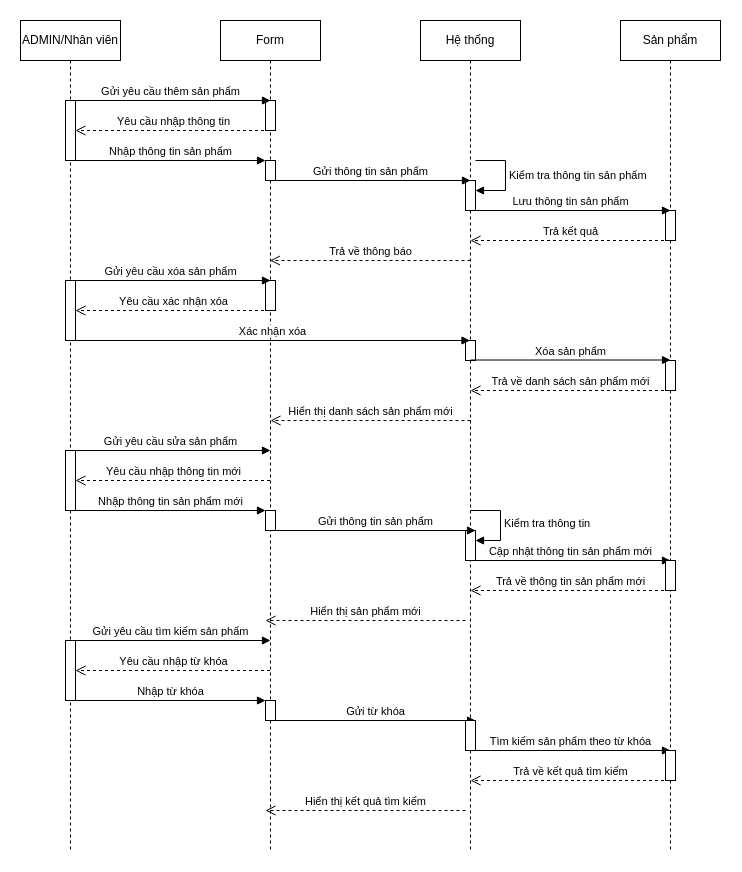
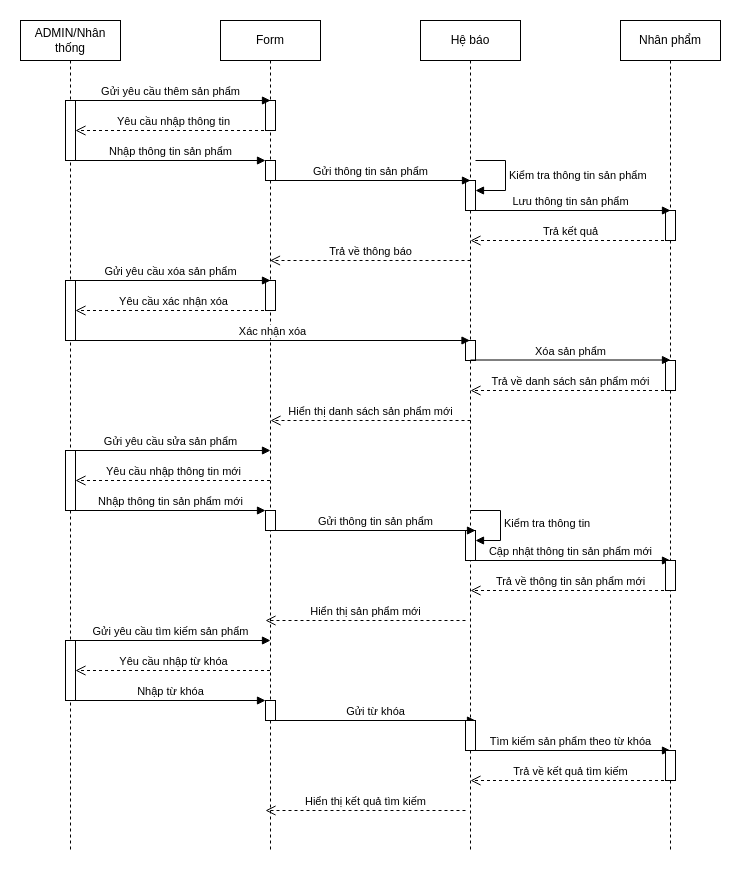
  <mxCell id="0" />
  <mxCell id="1" parent="0" />
- <mxCell id="2" value="ADMIN/Nhân viên" style="shape=umlLifeline;perimeter=lifelinePerimeter;whiteSpace=wrap;html=1;container=1;dropTarget=0;collapsible=0;recursiveResize=0;outlineConnect=0;portConstraint=eastwest;newEdgeStyle={&quot;curved&quot;:0,&quot;rounded&quot;:0};" vertex="1" parent="1"><mxGeometry x="20" y="20" width="100" height="830" as="geometry" /></mxCell>
+ <mxCell id="2" value="ADMIN/Nhân thống" style="shape=umlLifeline;perimeter=lifelinePerimeter;whiteSpace=wrap;html=1;container=1;dropTarget=0;collapsible=0;recursiveResize=0;outlineConnect=0;portConstraint=eastwest;newEdgeStyle={&quot;curved&quot;:0,&quot;rounded&quot;:0};" vertex="1" parent="1"><mxGeometry x="20" y="20" width="100" height="830" as="geometry" /></mxCell>
  <mxCell id="3" value="" style="html=1;points=[[0,0,0,0,5],[0,1,0,0,-5],[1,0,0,0,5],[1,1,0,0,-5]];perimeter=orthogonalPerimeter;outlineConnect=0;targetShapes=umlLifeline;portConstraint=eastwest;newEdgeStyle={&quot;curved&quot;:0,&quot;rounded&quot;:0};" vertex="1" parent="2"><mxGeometry x="45" y="80" width="10" height="60" as="geometry" /></mxCell>
  <mxCell id="4" value="" style="html=1;points=[[0,0,0,0,5],[0,1,0,0,-5],[1,0,0,0,5],[1,1,0,0,-5]];perimeter=orthogonalPerimeter;outlineConnect=0;targetShapes=umlLifeline;portConstraint=eastwest;newEdgeStyle={&quot;curved&quot;:0,&quot;rounded&quot;:0};" vertex="1" parent="2"><mxGeometry x="45" y="260" width="10" height="60" as="geometry" /></mxCell>
  <mxCell id="5" value="Form" style="shape=umlLifeline;perimeter=lifelinePerimeter;whiteSpace=wrap;html=1;container=1;dropTarget=0;collapsible=0;recursiveResize=0;outlineConnect=0;portConstraint=eastwest;newEdgeStyle={&quot;curved&quot;:0,&quot;rounded&quot;:0};" vertex="1" parent="1"><mxGeometry x="220" y="20" width="100" height="830" as="geometry" /></mxCell>
  <mxCell id="6" value="" style="html=1;points=[[0,0,0,0,5],[0,1,0,0,-5],[1,0,0,0,5],[1,1,0,0,-5]];perimeter=orthogonalPerimeter;outlineConnect=0;targetShapes=umlLifeline;portConstraint=eastwest;newEdgeStyle={&quot;curved&quot;:0,&quot;rounded&quot;:0};" vertex="1" parent="5"><mxGeometry x="45" y="80" width="10" height="30" as="geometry" /></mxCell>
  <mxCell id="7" value="" style="html=1;points=[[0,0,0,0,5],[0,1,0,0,-5],[1,0,0,0,5],[1,1,0,0,-5]];perimeter=orthogonalPerimeter;outlineConnect=0;targetShapes=umlLifeline;portConstraint=eastwest;newEdgeStyle={&quot;curved&quot;:0,&quot;rounded&quot;:0};" vertex="1" parent="5"><mxGeometry x="45" y="140" width="10" height="20" as="geometry" /></mxCell>
  <mxCell id="8" value="" style="html=1;points=[[0,0,0,0,5],[0,1,0,0,-5],[1,0,0,0,5],[1,1,0,0,-5]];perimeter=orthogonalPerimeter;outlineConnect=0;targetShapes=umlLifeline;portConstraint=eastwest;newEdgeStyle={&quot;curved&quot;:0,&quot;rounded&quot;:0};" vertex="1" parent="5"><mxGeometry x="45" y="260" width="10" height="30" as="geometry" /></mxCell>
- <mxCell id="9" value="Hệ thống" style="shape=umlLifeline;perimeter=lifelinePerimeter;whiteSpace=wrap;html=1;container=1;dropTarget=0;collapsible=0;recursiveResize=0;outlineConnect=0;portConstraint=eastwest;newEdgeStyle={&quot;curved&quot;:0,&quot;rounded&quot;:0};" vertex="1" parent="1"><mxGeometry x="420" y="20" width="100" height="830" as="geometry" /></mxCell>
+ <mxCell id="9" value="Hệ báo" style="shape=umlLifeline;perimeter=lifelinePerimeter;whiteSpace=wrap;html=1;container=1;dropTarget=0;collapsible=0;recursiveResize=0;outlineConnect=0;portConstraint=eastwest;newEdgeStyle={&quot;curved&quot;:0,&quot;rounded&quot;:0};" vertex="1" parent="1"><mxGeometry x="420" y="20" width="100" height="830" as="geometry" /></mxCell>
  <mxCell id="10" value="" style="html=1;points=[[0,0,0,0,5],[0,1,0,0,-5],[1,0,0,0,5],[1,1,0,0,-5]];perimeter=orthogonalPerimeter;outlineConnect=0;targetShapes=umlLifeline;portConstraint=eastwest;newEdgeStyle={&quot;curved&quot;:0,&quot;rounded&quot;:0};" vertex="1" parent="9"><mxGeometry x="45" y="160" width="10" height="30" as="geometry" /></mxCell>
  <mxCell id="11" value="Kiểm tra thông tin&amp;nbsp;sản phẩm" style="html=1;align=left;spacingLeft=2;endArrow=block;rounded=0;edgeStyle=orthogonalEdgeStyle;curved=0;rounded=0;" edge="1" parent="9" target="10"><mxGeometry relative="1" as="geometry"><mxPoint x="55" y="140" as="sourcePoint" /><Array as="points"><mxPoint x="85" y="170" /></Array></mxGeometry></mxCell>
  <mxCell id="12" value="" style="html=1;points=[[0,0,0,0,5],[0,1,0,0,-5],[1,0,0,0,5],[1,1,0,0,-5]];perimeter=orthogonalPerimeter;outlineConnect=0;targetShapes=umlLifeline;portConstraint=eastwest;newEdgeStyle={&quot;curved&quot;:0,&quot;rounded&quot;:0};" vertex="1" parent="9"><mxGeometry x="45" y="320" width="10" height="20" as="geometry" /></mxCell>
  <mxCell id="13" value="" style="html=1;points=[[0,0,0,0,5],[0,1,0,0,-5],[1,0,0,0,5],[1,1,0,0,-5]];perimeter=orthogonalPerimeter;outlineConnect=0;targetShapes=umlLifeline;portConstraint=eastwest;newEdgeStyle={&quot;curved&quot;:0,&quot;rounded&quot;:0};" vertex="1" parent="9"><mxGeometry x="45" y="510" width="10" height="30" as="geometry" /></mxCell>
  <mxCell id="14" value="Kiểm tra thông tin" style="html=1;align=left;spacingLeft=2;endArrow=block;rounded=0;edgeStyle=orthogonalEdgeStyle;curved=0;rounded=0;" edge="1" parent="9" target="13"><mxGeometry relative="1" as="geometry"><mxPoint x="50" y="490" as="sourcePoint" /><Array as="points"><mxPoint x="80" y="520" /></Array></mxGeometry></mxCell>
  <mxCell id="15" value="Gửi yêu cầu sửa sản phẩm" style="html=1;verticalAlign=bottom;endArrow=block;curved=0;rounded=0;" edge="1" parent="9"><mxGeometry width="80" relative="1" as="geometry"><mxPoint x="-350" y="430" as="sourcePoint" /><mxPoint x="-150" y="430" as="targetPoint" /></mxGeometry></mxCell>
  <mxCell id="16" value="" style="html=1;points=[[0,0,0,0,5],[0,1,0,0,-5],[1,0,0,0,5],[1,1,0,0,-5]];perimeter=orthogonalPerimeter;outlineConnect=0;targetShapes=umlLifeline;portConstraint=eastwest;newEdgeStyle={&quot;curved&quot;:0,&quot;rounded&quot;:0};" vertex="1" parent="9"><mxGeometry x="-355" y="430" width="10" height="60" as="geometry" /></mxCell>
  <mxCell id="17" value="Yêu cầu nhập thông tin mới" style="html=1;verticalAlign=bottom;endArrow=open;dashed=1;endSize=8;curved=0;rounded=0;" edge="1" parent="9"><mxGeometry relative="1" as="geometry"><mxPoint x="-150.5" y="460" as="sourcePoint" /><mxPoint x="-345" y="460" as="targetPoint" /><Array as="points"><mxPoint x="-250" y="460" /></Array></mxGeometry></mxCell>
  <mxCell id="18" value="Nhập thông tin sản phẩm mới" style="html=1;verticalAlign=bottom;endArrow=block;curved=0;rounded=0;" edge="1" parent="9" source="16" target="20"><mxGeometry width="80" relative="1" as="geometry"><mxPoint x="-320" y="510" as="sourcePoint" /><mxPoint x="-90" y="510" as="targetPoint" /></mxGeometry></mxCell>
  <mxCell id="19" value="Gửi thông tin&amp;nbsp;sản phẩm" style="html=1;verticalAlign=bottom;endArrow=block;curved=0;rounded=0;" edge="1" parent="9"><mxGeometry width="80" relative="1" as="geometry"><mxPoint x="-145" y="510" as="sourcePoint" /><mxPoint x="55" y="510" as="targetPoint" /></mxGeometry></mxCell>
  <mxCell id="20" value="" style="html=1;points=[[0,0,0,0,5],[0,1,0,0,-5],[1,0,0,0,5],[1,1,0,0,-5]];perimeter=orthogonalPerimeter;outlineConnect=0;targetShapes=umlLifeline;portConstraint=eastwest;newEdgeStyle={&quot;curved&quot;:0,&quot;rounded&quot;:0};" vertex="1" parent="9"><mxGeometry x="-155" y="490" width="10" height="20" as="geometry" /></mxCell>
  <mxCell id="21" value="Cập nhật thông tin sản phẩm mới" style="html=1;verticalAlign=bottom;endArrow=block;curved=0;rounded=0;" edge="1" parent="9"><mxGeometry width="80" relative="1" as="geometry"><mxPoint x="50" y="540" as="sourcePoint" /><mxPoint x="250" y="540" as="targetPoint" /></mxGeometry></mxCell>
  <mxCell id="22" value="Hiển thị sản phẩm mới" style="html=1;verticalAlign=bottom;endArrow=open;dashed=1;endSize=8;curved=0;rounded=0;" edge="1" parent="9"><mxGeometry relative="1" as="geometry"><mxPoint x="45" y="600" as="sourcePoint" /><mxPoint x="-155" y="600" as="targetPoint" /><Array as="points" /></mxGeometry></mxCell>
  <mxCell id="23" value="Yêu cầu nhập thông tin" style="html=1;verticalAlign=bottom;endArrow=open;dashed=1;endSize=8;curved=0;rounded=0;" edge="1" parent="1"><mxGeometry relative="1" as="geometry"><mxPoint x="269.5" y="130" as="sourcePoint" /><mxPoint x="75" y="130" as="targetPoint" /><Array as="points"><mxPoint x="170" y="130" /></Array></mxGeometry></mxCell>
  <mxCell id="24" value="Nhập thông tin&amp;nbsp;sản phẩm" style="html=1;verticalAlign=bottom;endArrow=block;curved=0;rounded=0;" edge="1" parent="1" source="3" target="7"><mxGeometry width="80" relative="1" as="geometry"><mxPoint x="100" y="180" as="sourcePoint" /><mxPoint x="330" y="180" as="targetPoint" /></mxGeometry></mxCell>
  <mxCell id="25" value="Gửi yêu cầu thêm sản phẩm" style="html=1;verticalAlign=bottom;endArrow=block;curved=0;rounded=0;" edge="1" parent="1"><mxGeometry width="80" relative="1" as="geometry"><mxPoint x="70" y="100" as="sourcePoint" /><mxPoint x="270" y="100" as="targetPoint" /></mxGeometry></mxCell>
  <mxCell id="26" value="Gửi thông tin&amp;nbsp;sản phẩm" style="html=1;verticalAlign=bottom;endArrow=block;curved=0;rounded=0;" edge="1" parent="1"><mxGeometry width="80" relative="1" as="geometry"><mxPoint x="270" y="180" as="sourcePoint" /><mxPoint x="470" y="180" as="targetPoint" /></mxGeometry></mxCell>
  <mxCell id="27" value="Trả kết quả" style="html=1;verticalAlign=bottom;endArrow=open;dashed=1;endSize=8;curved=0;rounded=0;" edge="1" parent="1"><mxGeometry relative="1" as="geometry"><mxPoint x="669.5" y="240" as="sourcePoint" /><mxPoint x="470" y="240" as="targetPoint" /><Array as="points"><mxPoint x="545" y="240" /></Array></mxGeometry></mxCell>
- <mxCell id="28" value="Sản phẩm" style="shape=umlLifeline;perimeter=lifelinePerimeter;whiteSpace=wrap;html=1;container=1;dropTarget=0;collapsible=0;recursiveResize=0;outlineConnect=0;portConstraint=eastwest;newEdgeStyle={&quot;curved&quot;:0,&quot;rounded&quot;:0};" vertex="1" parent="1"><mxGeometry x="620" y="20" width="100" height="830" as="geometry" /></mxCell>
+ <mxCell id="28" value="Nhân phẩm" style="shape=umlLifeline;perimeter=lifelinePerimeter;whiteSpace=wrap;html=1;container=1;dropTarget=0;collapsible=0;recursiveResize=0;outlineConnect=0;portConstraint=eastwest;newEdgeStyle={&quot;curved&quot;:0,&quot;rounded&quot;:0};" vertex="1" parent="1"><mxGeometry x="620" y="20" width="100" height="830" as="geometry" /></mxCell>
  <mxCell id="29" value="" style="html=1;points=[[0,0,0,0,5],[0,1,0,0,-5],[1,0,0,0,5],[1,1,0,0,-5]];perimeter=orthogonalPerimeter;outlineConnect=0;targetShapes=umlLifeline;portConstraint=eastwest;newEdgeStyle={&quot;curved&quot;:0,&quot;rounded&quot;:0};" vertex="1" parent="28"><mxGeometry x="45" y="190" width="10" height="30" as="geometry" /></mxCell>
  <mxCell id="30" value="" style="html=1;points=[[0,0,0,0,5],[0,1,0,0,-5],[1,0,0,0,5],[1,1,0,0,-5]];perimeter=orthogonalPerimeter;outlineConnect=0;targetShapes=umlLifeline;portConstraint=eastwest;newEdgeStyle={&quot;curved&quot;:0,&quot;rounded&quot;:0};" vertex="1" parent="28"><mxGeometry x="45" y="340" width="10" height="30" as="geometry" /></mxCell>
  <mxCell id="31" value="" style="html=1;points=[[0,0,0,0,5],[0,1,0,0,-5],[1,0,0,0,5],[1,1,0,0,-5]];perimeter=orthogonalPerimeter;outlineConnect=0;targetShapes=umlLifeline;portConstraint=eastwest;newEdgeStyle={&quot;curved&quot;:0,&quot;rounded&quot;:0};" vertex="1" parent="28"><mxGeometry x="45" y="540" width="10" height="30" as="geometry" /></mxCell>
  <mxCell id="32" value="Trả về thông báo" style="html=1;verticalAlign=bottom;endArrow=open;dashed=1;endSize=8;curved=0;rounded=0;" edge="1" parent="1" target="5"><mxGeometry relative="1" as="geometry"><mxPoint x="470" y="260" as="sourcePoint" /><mxPoint x="275" y="260" as="targetPoint" /><Array as="points"><mxPoint x="370.5" y="260" /></Array></mxGeometry></mxCell>
  <mxCell id="33" value="Lưu thông tin&amp;nbsp;sản phẩm" style="html=1;verticalAlign=bottom;endArrow=block;curved=0;rounded=0;" edge="1" parent="1"><mxGeometry width="80" relative="1" as="geometry"><mxPoint x="470" y="210" as="sourcePoint" /><mxPoint x="670" y="210" as="targetPoint" /></mxGeometry></mxCell>
  <mxCell id="34" value="Gửi yêu cầu xóa sản phẩm" style="html=1;verticalAlign=bottom;endArrow=block;curved=0;rounded=0;" edge="1" parent="1"><mxGeometry width="80" relative="1" as="geometry"><mxPoint x="70" y="280" as="sourcePoint" /><mxPoint x="270" y="280" as="targetPoint" /></mxGeometry></mxCell>
  <mxCell id="35" value="Yêu cầu xác nhận xóa" style="html=1;verticalAlign=bottom;endArrow=open;dashed=1;endSize=8;curved=0;rounded=0;" edge="1" parent="1"><mxGeometry relative="1" as="geometry"><mxPoint x="269.5" y="310" as="sourcePoint" /><mxPoint x="75" y="310" as="targetPoint" /><Array as="points"><mxPoint x="170" y="310" /></Array></mxGeometry></mxCell>
  <mxCell id="36" value="Xác nhận xóa" style="html=1;verticalAlign=bottom;endArrow=block;curved=0;rounded=0;" edge="1" parent="1"><mxGeometry width="80" relative="1" as="geometry"><mxPoint x="75" y="340" as="sourcePoint" /><mxPoint x="469.5" y="340" as="targetPoint" /></mxGeometry></mxCell>
  <mxCell id="37" value="Xóa&amp;nbsp;sản phẩm" style="html=1;verticalAlign=bottom;endArrow=block;curved=0;rounded=0;" edge="1" parent="1"><mxGeometry width="80" relative="1" as="geometry"><mxPoint x="470" y="359.5" as="sourcePoint" /><mxPoint x="670" y="359.5" as="targetPoint" /></mxGeometry></mxCell>
  <mxCell id="38" value="Trả về danh sách sản phẩm mới" style="html=1;verticalAlign=bottom;endArrow=open;dashed=1;endSize=8;curved=0;rounded=0;" edge="1" parent="1"><mxGeometry relative="1" as="geometry"><mxPoint x="669.5" y="390" as="sourcePoint" /><mxPoint x="470" y="390" as="targetPoint" /><Array as="points"><mxPoint x="545" y="390" /></Array></mxGeometry></mxCell>
  <mxCell id="39" value="Hiển thị danh sách sản phẩm mới" style="html=1;verticalAlign=bottom;endArrow=open;dashed=1;endSize=8;curved=0;rounded=0;" edge="1" parent="1"><mxGeometry relative="1" as="geometry"><mxPoint x="470" y="420" as="sourcePoint" /><mxPoint x="270" y="420" as="targetPoint" /><Array as="points" /></mxGeometry></mxCell>
  <mxCell id="40" value="Trả về thông tin sản phẩm mới" style="html=1;verticalAlign=bottom;endArrow=open;dashed=1;endSize=8;curved=0;rounded=0;" edge="1" parent="1"><mxGeometry relative="1" as="geometry"><mxPoint x="669.5" y="590" as="sourcePoint" /><mxPoint x="470" y="590" as="targetPoint" /><Array as="points"><mxPoint x="545" y="590" /></Array></mxGeometry></mxCell>
  <mxCell id="41" value="Gửi yêu cầu tìm kiếm sản phẩm" style="html=1;verticalAlign=bottom;endArrow=block;curved=0;rounded=0;" edge="1" parent="1"><mxGeometry width="80" relative="1" as="geometry"><mxPoint x="70" y="640" as="sourcePoint" /><mxPoint x="270" y="640" as="targetPoint" /></mxGeometry></mxCell>
  <mxCell id="42" value="Yêu cầu nhập từ khóa" style="html=1;verticalAlign=bottom;endArrow=open;dashed=1;endSize=8;curved=0;rounded=0;" edge="1" parent="1"><mxGeometry relative="1" as="geometry"><mxPoint x="269.5" y="670" as="sourcePoint" /><mxPoint x="75" y="670" as="targetPoint" /><Array as="points" /></mxGeometry></mxCell>
  <mxCell id="43" value="Nhập từ khóa" style="html=1;verticalAlign=bottom;endArrow=block;curved=0;rounded=0;" edge="1" source="44" target="45" parent="1"><mxGeometry width="80" relative="1" as="geometry"><mxPoint x="100" y="720" as="sourcePoint" /><mxPoint x="330" y="720" as="targetPoint" /></mxGeometry></mxCell>
  <mxCell id="44" value="" style="html=1;points=[[0,0,0,0,5],[0,1,0,0,-5],[1,0,0,0,5],[1,1,0,0,-5]];perimeter=orthogonalPerimeter;outlineConnect=0;targetShapes=umlLifeline;portConstraint=eastwest;newEdgeStyle={&quot;curved&quot;:0,&quot;rounded&quot;:0};" vertex="1" parent="1"><mxGeometry x="65" y="640" width="10" height="60" as="geometry" /></mxCell>
  <mxCell id="45" value="" style="html=1;points=[[0,0,0,0,5],[0,1,0,0,-5],[1,0,0,0,5],[1,1,0,0,-5]];perimeter=orthogonalPerimeter;outlineConnect=0;targetShapes=umlLifeline;portConstraint=eastwest;newEdgeStyle={&quot;curved&quot;:0,&quot;rounded&quot;:0};" vertex="1" parent="1"><mxGeometry x="265" y="700" width="10" height="20" as="geometry" /></mxCell>
  <mxCell id="46" value="Gửi từ khóa" style="html=1;verticalAlign=bottom;endArrow=block;curved=0;rounded=0;" edge="1" parent="1"><mxGeometry width="80" relative="1" as="geometry"><mxPoint x="275" y="720" as="sourcePoint" /><mxPoint x="475" y="720" as="targetPoint" /></mxGeometry></mxCell>
  <mxCell id="47" value="Hiển thị kết quả tìm kiếm" style="html=1;verticalAlign=bottom;endArrow=open;dashed=1;endSize=8;curved=0;rounded=0;" edge="1" parent="1"><mxGeometry relative="1" as="geometry"><mxPoint x="465" y="810" as="sourcePoint" /><mxPoint x="265" y="810" as="targetPoint" /><Array as="points" /></mxGeometry></mxCell>
  <mxCell id="48" value="" style="html=1;points=[[0,0,0,0,5],[0,1,0,0,-5],[1,0,0,0,5],[1,1,0,0,-5]];perimeter=orthogonalPerimeter;outlineConnect=0;targetShapes=umlLifeline;portConstraint=eastwest;newEdgeStyle={&quot;curved&quot;:0,&quot;rounded&quot;:0};" vertex="1" parent="1"><mxGeometry x="465" y="720" width="10" height="30" as="geometry" /></mxCell>
  <mxCell id="49" value="Tìm kiếm sản phẩm theo từ khóa" style="html=1;verticalAlign=bottom;endArrow=block;curved=0;rounded=0;" edge="1" parent="1"><mxGeometry width="80" relative="1" as="geometry"><mxPoint x="470" y="750" as="sourcePoint" /><mxPoint x="670" y="750" as="targetPoint" /></mxGeometry></mxCell>
  <mxCell id="50" value="Trả về kết quả tìm kiếm" style="html=1;verticalAlign=bottom;endArrow=open;dashed=1;endSize=8;curved=0;rounded=0;" edge="1" parent="1"><mxGeometry relative="1" as="geometry"><mxPoint x="669.5" y="780" as="sourcePoint" /><mxPoint x="470" y="780" as="targetPoint" /><Array as="points" /></mxGeometry></mxCell>
  <mxCell id="51" value="" style="html=1;points=[[0,0,0,0,5],[0,1,0,0,-5],[1,0,0,0,5],[1,1,0,0,-5]];perimeter=orthogonalPerimeter;outlineConnect=0;targetShapes=umlLifeline;portConstraint=eastwest;newEdgeStyle={&quot;curved&quot;:0,&quot;rounded&quot;:0};" vertex="1" parent="1"><mxGeometry x="665" y="750" width="10" height="30" as="geometry" /></mxCell>
